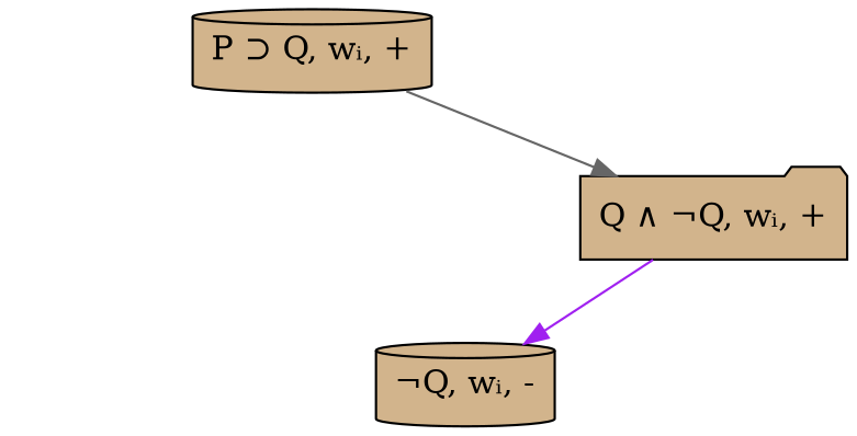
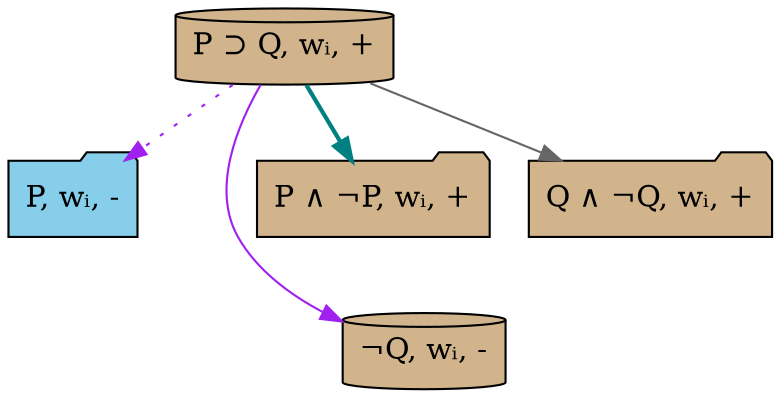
  digraph {
    node [fillcolor=tan shape=folder style=filled]
    edge [color=purple style=solid]
    n1 [label="P ⊃ Q, wᵢ, +" shape=cylinder]
+   n2 [fillcolor=skyblue label="P, wᵢ, -"]
    n3 [label="¬Q, wᵢ, -" shape=cylinder]
+   n4 [label="P ∧ ¬P, wᵢ, +"]
    n5 [label="Q ∧ ¬Q, wᵢ, +"]
-   n5 -> n3
+   n1 -> n2 [style=dotted]
+   n1 -> n3
+   n1 -> n4 [color=teal style=bold]
    n1 -> n5 [color=gray40]
  }
